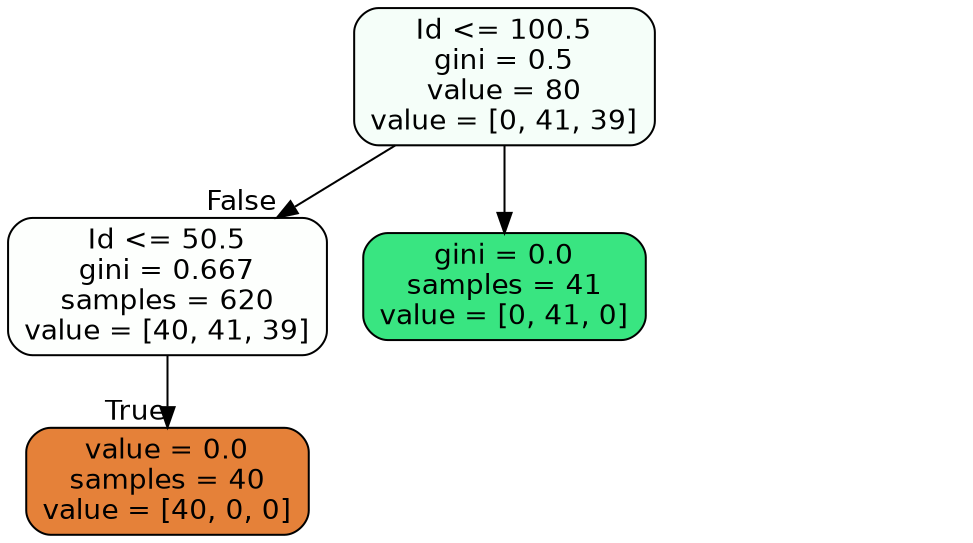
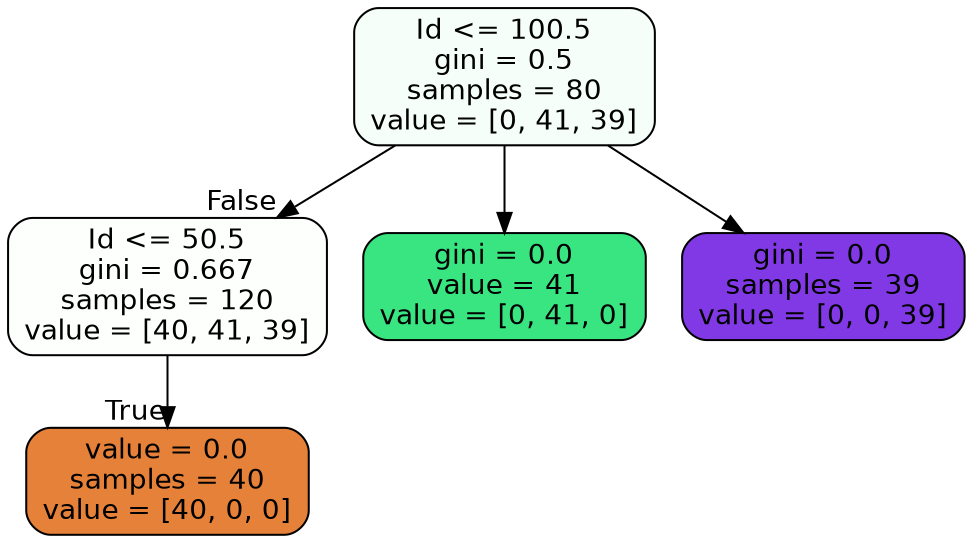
  digraph {
    node [color=black fontname=helvetica shape=box style="filled, rounded"]
    edge [fontname=helvetica]
-   n1 [fillcolor="#fdfffd" label="Id <= 50.5\ngini = 0.667\nsamples = 620\nvalue = [40, 41, 39]"]
+   n1 [fillcolor="#fdfffd" label="Id <= 50.5\ngini = 0.667\nsamples = 120\nvalue = [40, 41, 39]"]
    n2 [fillcolor="#e58139" label="value = 0.0\nsamples = 40\nvalue = [40, 0, 0]"]
-   n3 [fillcolor="#f5fef9" label="Id <= 100.5\ngini = 0.5\nvalue = 80\nvalue = [0, 41, 39]"]
-   n4 [fillcolor="#39e581" label="gini = 0.0\nsamples = 41\nvalue = [0, 41, 0]"]
+   n3 [fillcolor="#f5fef9" label="Id <= 100.5\ngini = 0.5\nsamples = 80\nvalue = [0, 41, 39]"]
+   n4 [fillcolor="#39e581" label="gini = 0.0\nvalue = 41\nvalue = [0, 41, 0]"]
+   n5 [fillcolor="#8139e5" label="gini = 0.0\nsamples = 39\nvalue = [0, 0, 39]"]
    n1 -> n2 [headlabel=True labelangle=45 labeldistance=2.5]
    n3 -> n1 [headlabel=False labelangle=-45 labeldistance=2.5]
    n3 -> n4
+   n3 -> n5
  }
